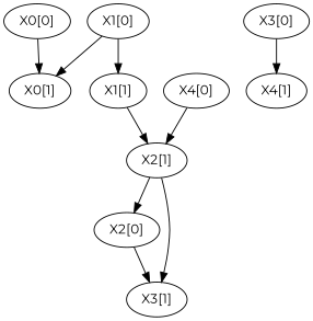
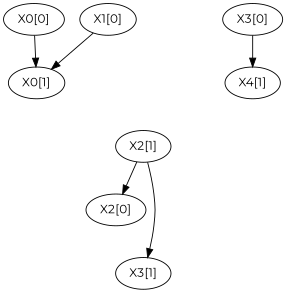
  digraph {
    fontname=Montserrat
    node [fontname=Montserrat]
    edge [fontname=Montserrat]
    n1 [label="X0[0]"]
    n2 [label="X0[1]"]
    n3 [label="X1[0]"]
-   n4 [label="X1[1]"]
    n5 [label="X2[1]"]
    n6 [label="X2[0]"]
    n7 [label="X3[1]"]
    n8 [label="X3[0]"]
    n9 [label="X4[1]"]
-   n10 [label="X4[0]"]
    n1 -> n2
    n3 -> n2
-   n3 -> n4
-   n4 -> n5
    n5 -> n6
    n5 -> n7
-   n6 -> n7
    n8 -> n9
-   n10 -> n5
  }
